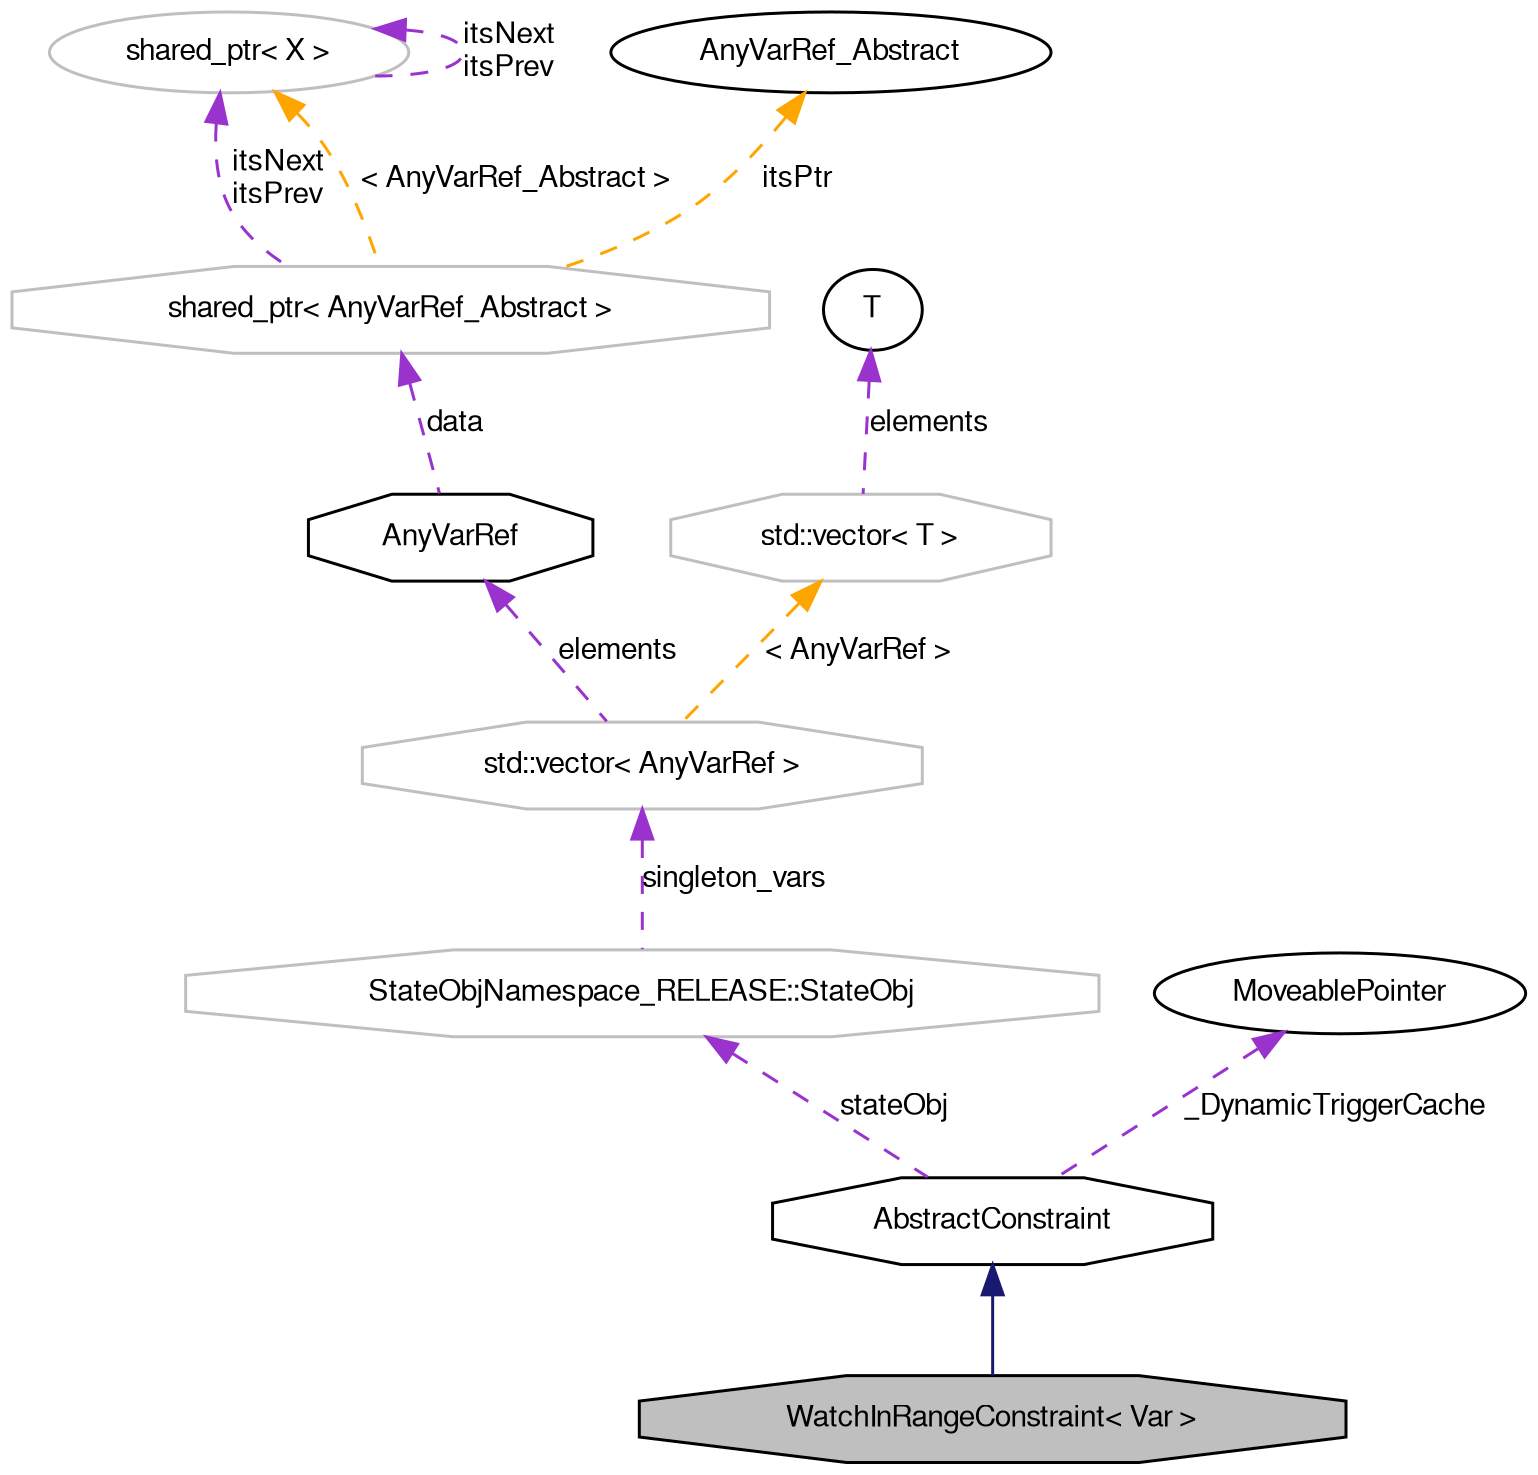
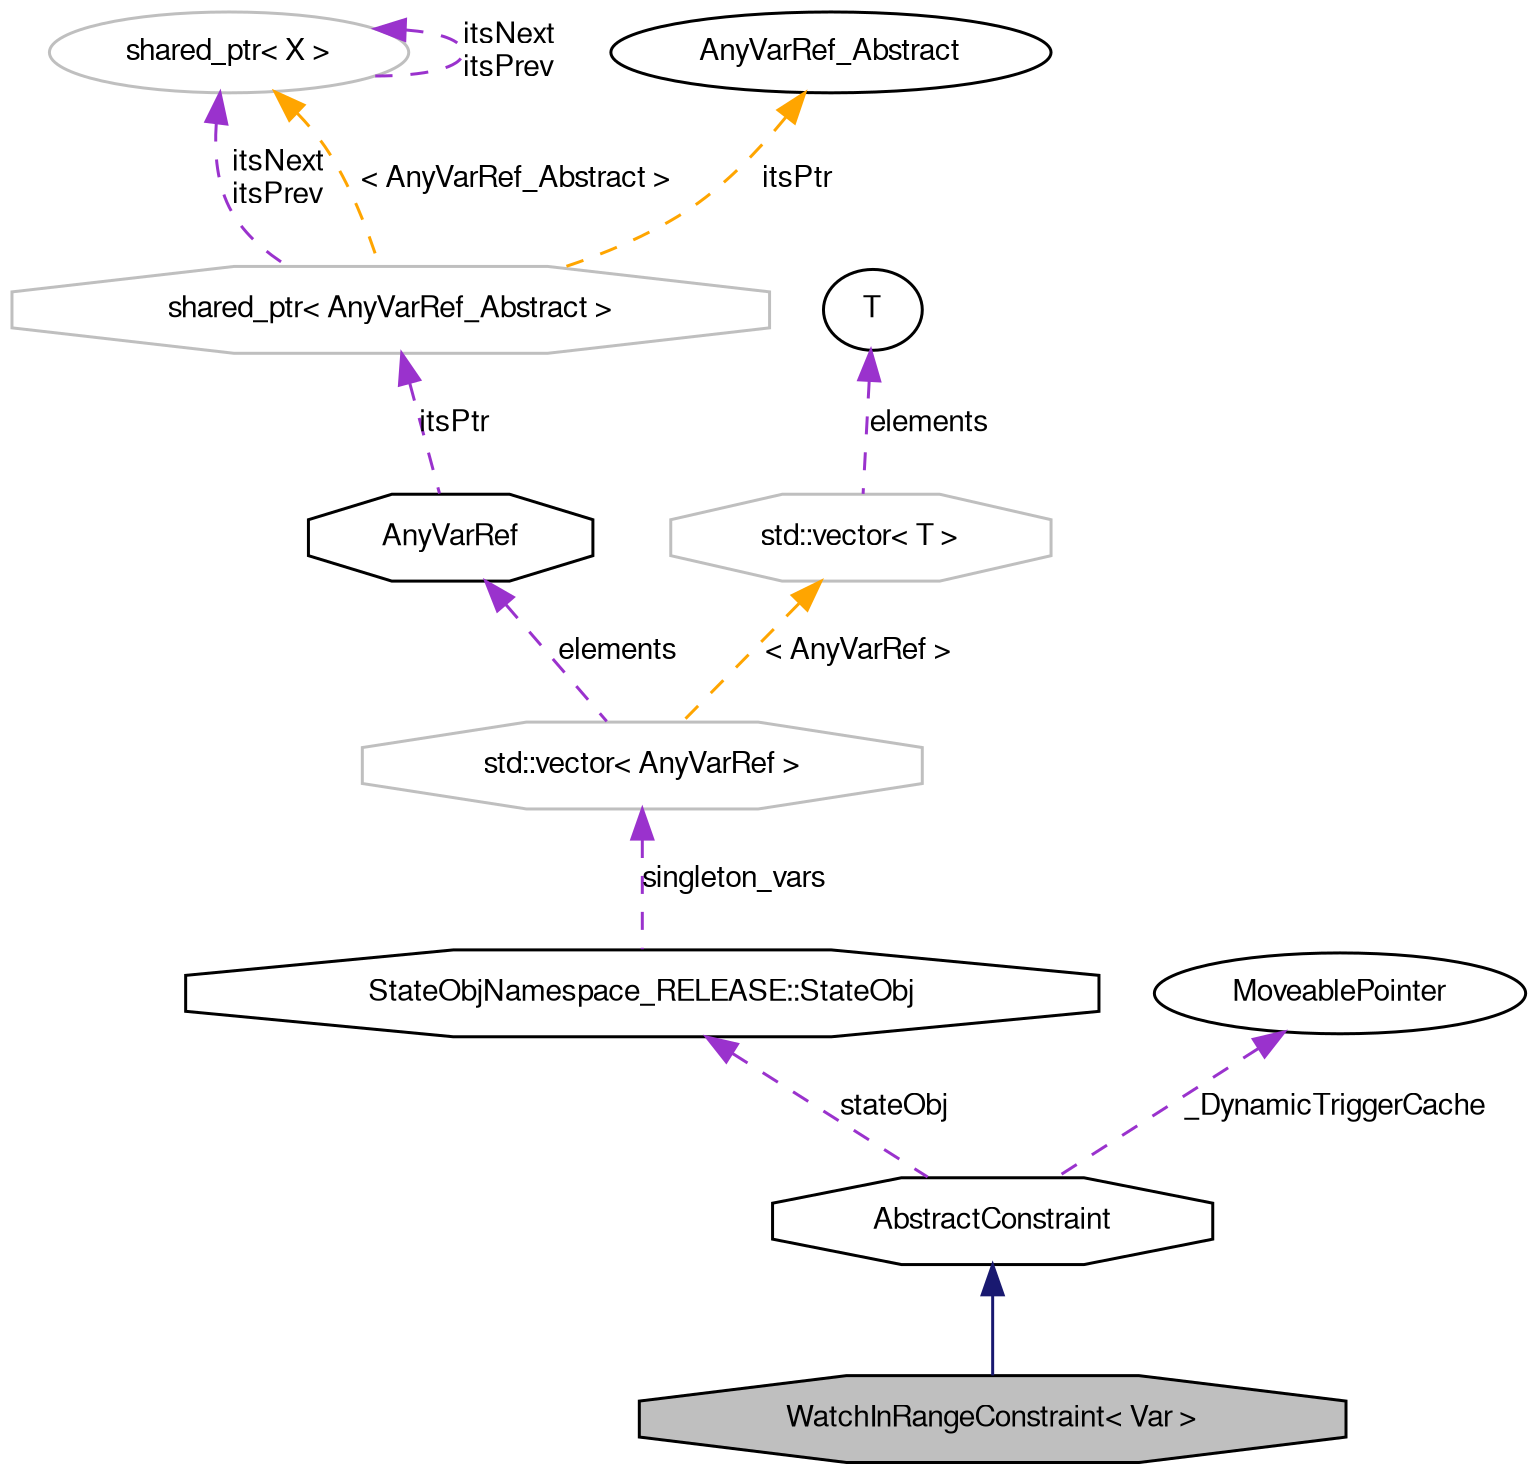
  digraph {
    node [color=black fillcolor=white fontname=FreeSans fontsize=10 shape=octagon style=filled]
    edge [color=darkorchid3 dir=back fontname=FreeSans fontsize=10 labelfontname=FreeSans labelfontsize=10 style=dashed]
    n1 [fillcolor=grey75 fontcolor=black height=0.2 label="WatchInRangeConstraint\< Var \>" width=0.4]
    n2 [height=0.2 label=AbstractConstraint width=0.4]
    n3 [color=grey75 height=0.2 label="std::vector\< AnyVarRef \>" width=0.4]
-   n4 [color=grey75 height=0.2 label="StateObjNamespace_RELEASE::StateObj" width=0.4]
+   n4 [height=0.2 label="StateObjNamespace_RELEASE::StateObj" width=0.4]
    n5 [height=0.2 label=AnyVarRef width=0.4]
    n6 [color=grey75 height=0.2 label="shared_ptr\< AnyVarRef_Abstract \>" width=0.4]
    n7 [color=grey75 height=0.2 label="shared_ptr\< X \>" shape=ellipse width=0.4]
    n8 [height=0.2 label=AnyVarRef_Abstract shape=ellipse width=0.4]
    n9 [color=grey75 height=0.2 label="std::vector\< T \>" width=0.4]
    n10 [height=0.2 label=T shape=ellipse width=0.4]
    n11 [height=0.2 label=MoveablePointer shape=ellipse width=0.4]
    n2 -> n1 [color=midnightblue style=solid]
    n3 -> n4 [label=singleton_vars]
    n4 -> n2 [label=stateObj]
    n5 -> n3 [label=elements]
-   n6 -> n5 [label=data]
+   n6 -> n5 [label=itsPtr]
    n7 -> n6 [label="itsNext\nitsPrev"]
    n7 -> n6 [color=orange label="\< AnyVarRef_Abstract \>"]
    n7 -> n7 [label="itsNext\nitsPrev"]
    n8 -> n6 [color=orange label=itsPtr]
    n9 -> n3 [color=orange label="\< AnyVarRef \>"]
    n10 -> n9 [label=elements]
    n11 -> n2 [label=_DynamicTriggerCache]
  }
